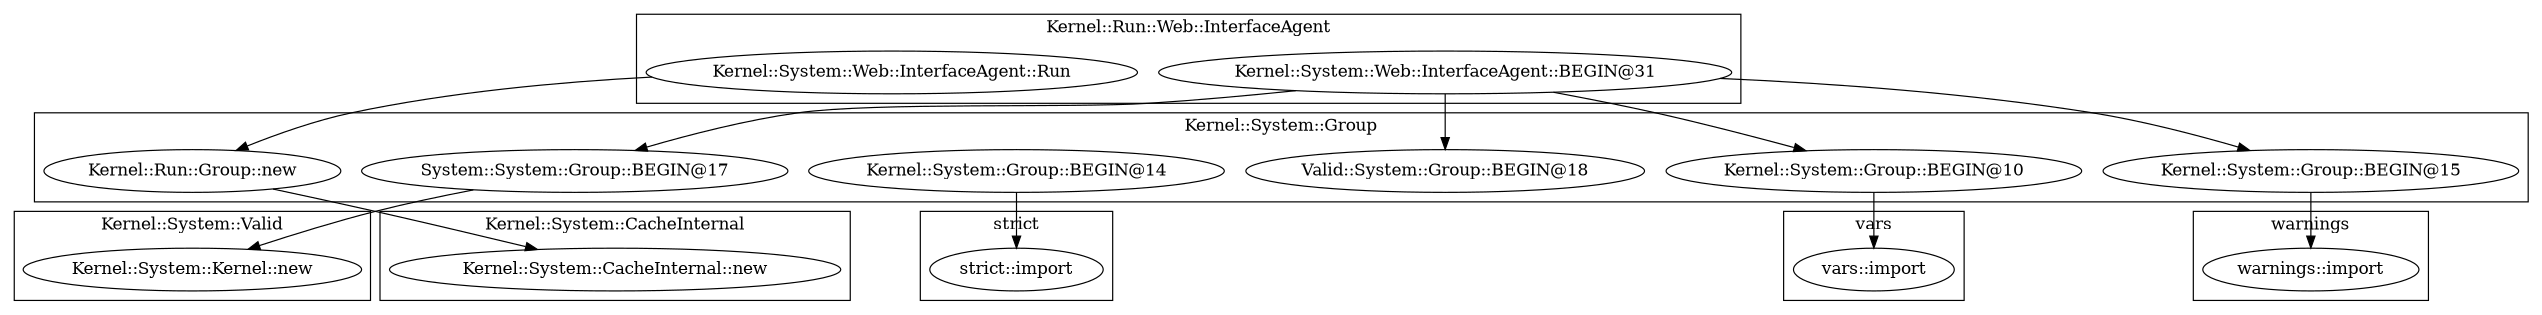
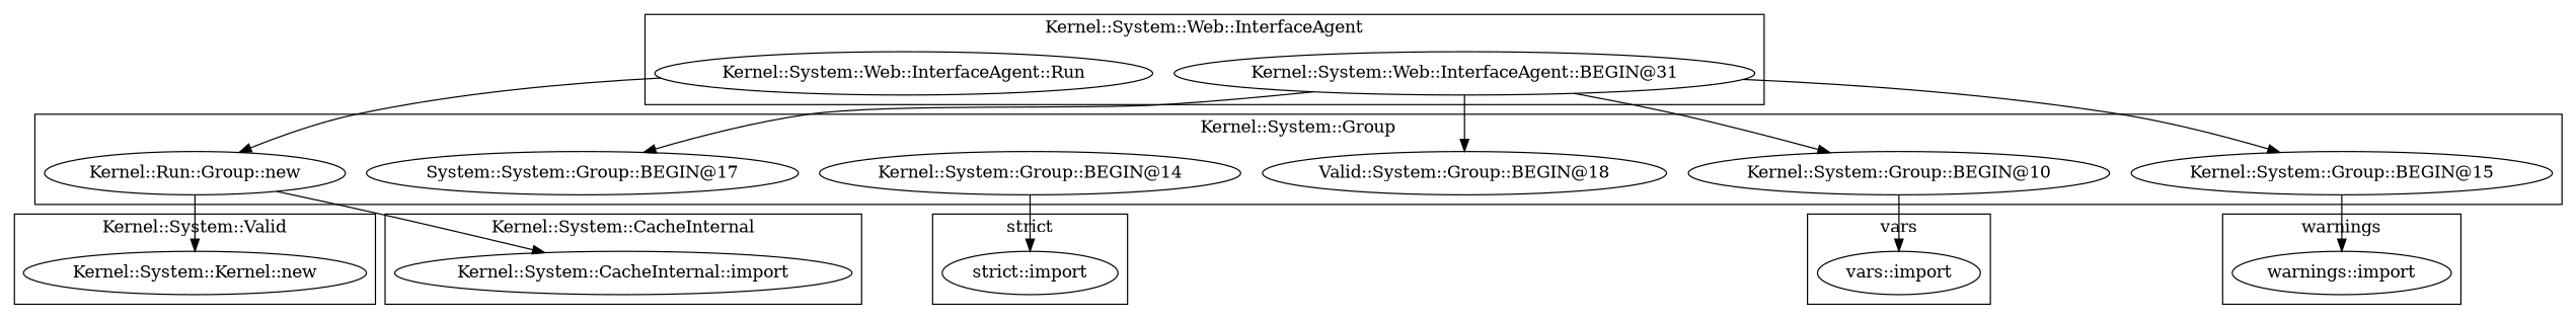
  digraph {
    "vars::import"
    "warnings::import"
    "strict::import"
    n4 [label="Kernel::Run::Group::new"]
    n5 [label="Valid::System::Group::BEGIN@18"]
    n6 [label="System::System::Group::BEGIN@17"]
    "Kernel::System::Group::BEGIN@14"
    n8 [label="Kernel::System::Group::BEGIN@10"]
    "Kernel::System::Group::BEGIN@15"
    n10 [label="Kernel::System::Kernel::new"]
    "Kernel::System::Web::InterfaceAgent::Run"
    "Kernel::System::Web::InterfaceAgent::BEGIN@31"
-   "Kernel::System::CacheInternal::new"
+   "Kernel::System::CacheInternal::new" [label="Kernel::System::CacheInternal::import"]
    subgraph cluster_1 {
      label=vars
      "vars::import"
    }
    subgraph cluster_2 {
      label=warnings
      "warnings::import"
    }
    subgraph cluster_3 {
      label="strict"
      "strict::import"
    }
    subgraph cluster_4 {
      label="Kernel::System::Group"
      n4
      n5
      n6
      "Kernel::System::Group::BEGIN@14"
      n8
      "Kernel::System::Group::BEGIN@15"
    }
    subgraph cluster_5 {
      label="Kernel::System::Valid"
      n10
    }
    subgraph cluster_6 {
-     label="Kernel::Run::Web::InterfaceAgent"
+     label="Kernel::System::Web::InterfaceAgent"
      "Kernel::System::Web::InterfaceAgent::Run"
      "Kernel::System::Web::InterfaceAgent::BEGIN@31"
    }
    subgraph cluster_7 {
      label="Kernel::System::CacheInternal"
      "Kernel::System::CacheInternal::new"
    }
-   n6 -> n10
+   n4 -> n10
    n4 -> "Kernel::System::CacheInternal::new"
    "Kernel::System::Group::BEGIN@14" -> "strict::import"
    n8 -> "vars::import"
    "Kernel::System::Group::BEGIN@15" -> "warnings::import"
    "Kernel::System::Web::InterfaceAgent::Run" -> n4
    "Kernel::System::Web::InterfaceAgent::BEGIN@31" -> n5
    "Kernel::System::Web::InterfaceAgent::BEGIN@31" -> n6
    "Kernel::System::Web::InterfaceAgent::BEGIN@31" -> n8
    "Kernel::System::Web::InterfaceAgent::BEGIN@31" -> "Kernel::System::Group::BEGIN@15"
  }
